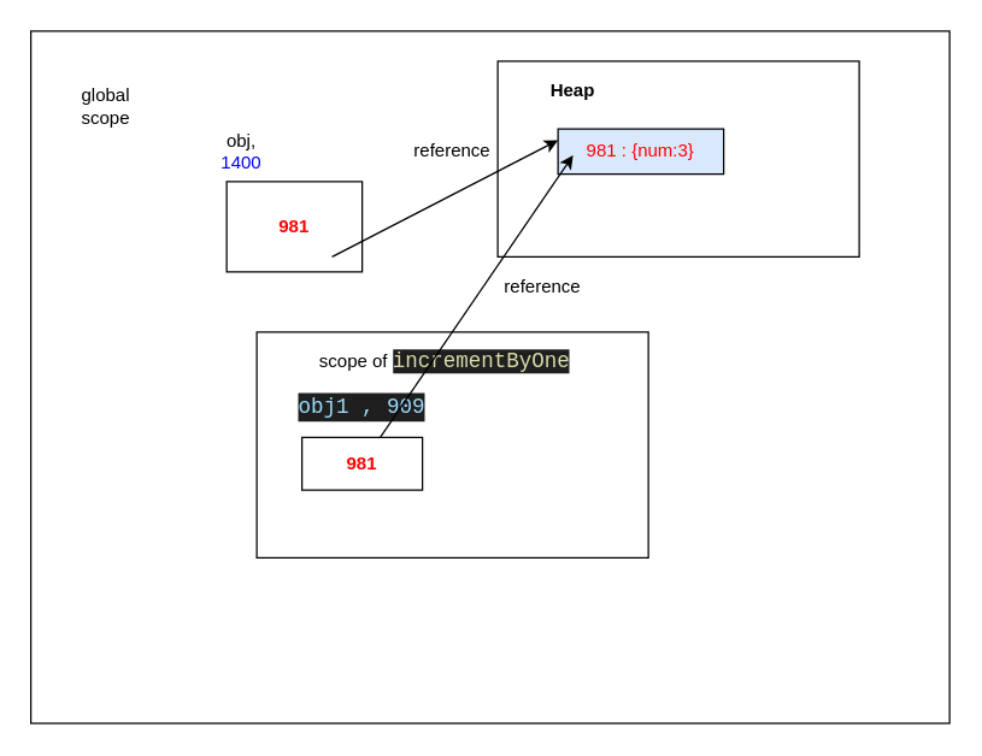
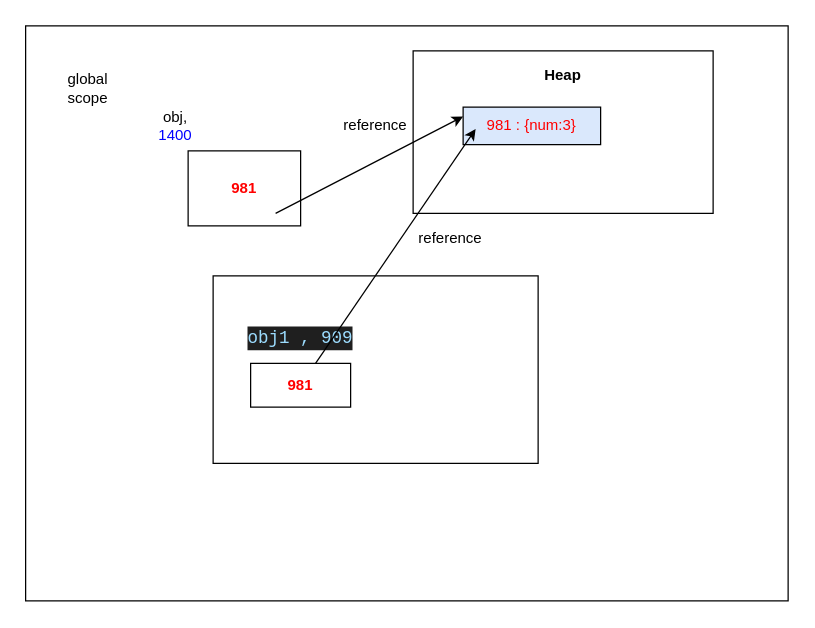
  <mxCell id="0" />
  <mxCell id="1" parent="0" />
  <mxCell id="2" value="" style="rounded=0;whiteSpace=wrap;html=1;" parent="1" vertex="1"><mxGeometry x="20" y="20" width="610" height="460" as="geometry" /></mxCell>
  <mxCell id="3" value="global scope&lt;br&gt;" style="text;html=1;strokeColor=none;fillColor=none;align=center;verticalAlign=middle;whiteSpace=wrap;rounded=0;" parent="1" vertex="1"><mxGeometry x="50" y="60" width="40" height="20" as="geometry" /></mxCell>
  <mxCell id="4" value="&lt;b&gt;&lt;font color=&quot;#ff0000&quot;&gt;981&lt;/font&gt;&lt;/b&gt;" style="rounded=0;whiteSpace=wrap;html=1;" parent="1" vertex="1"><mxGeometry x="150" y="120" width="90" height="60" as="geometry" /></mxCell>
- <mxCell id="5" value="obj, &lt;font color=&quot;#0000ff&quot;&gt;1400&lt;/font&gt;" style="text;html=1;strokeColor=none;fillColor=none;align=center;verticalAlign=middle;whiteSpace=wrap;rounded=0;" parent="1" vertex="1"><mxGeometry x="140" y="90" width="40" height="20" as="geometry" /></mxCell>
+ <mxCell id="5" value="obj, &lt;font color=&quot;#0000ff&quot;&gt;1400&lt;/font&gt;" style="text;html=1;strokeColor=none;fillColor=none;align=center;verticalAlign=middle;whiteSpace=wrap;rounded=0;" parent="1" vertex="1"><mxGeometry x="120" y="90" width="40" height="20" as="geometry" /></mxCell>
  <mxCell id="6" value="" style="rounded=0;whiteSpace=wrap;html=1;" parent="1" vertex="1"><mxGeometry x="170" y="220" width="260" height="150" as="geometry" /></mxCell>
- <mxCell id="7" value="scope of&amp;nbsp;&lt;span style=&quot;color: rgb(220 , 220 , 170) ; background-color: rgb(31 , 31 , 31) ; font-family: &amp;#34;consolas&amp;#34; , &amp;#34;courier new&amp;#34; , monospace ; font-size: 14px&quot;&gt;incrementByOne&lt;/span&gt;" style="text;html=1;strokeColor=none;fillColor=none;align=center;verticalAlign=middle;whiteSpace=wrap;rounded=0;" parent="1" vertex="1"><mxGeometry x="190" y="230" width="210" height="20" as="geometry" /></mxCell>
  <mxCell id="8" value="&lt;b&gt;&lt;font color=&quot;#ff0000&quot;&gt;981&lt;/font&gt;&lt;/b&gt;" style="rounded=0;whiteSpace=wrap;html=1;" parent="1" vertex="1"><mxGeometry x="200" y="290" width="80" height="35" as="geometry" /></mxCell>
  <mxCell id="9" value="&lt;div style=&quot;color: rgb(204 , 204 , 204) ; background-color: rgb(31 , 31 , 31) ; font-family: &amp;#34;consolas&amp;#34; , &amp;#34;courier new&amp;#34; , monospace ; font-size: 14px ; line-height: 19px&quot;&gt;&lt;span style=&quot;color: #9cdcfe&quot;&gt;obj1 , 909&lt;/span&gt;&lt;/div&gt;" style="text;html=1;strokeColor=none;fillColor=none;align=center;verticalAlign=middle;whiteSpace=wrap;rounded=0;" parent="1" vertex="1"><mxGeometry x="190" y="260" width="100" height="20" as="geometry" /></mxCell>
  <mxCell id="10" value="" style="rounded=0;whiteSpace=wrap;html=1;" vertex="1" parent="1"><mxGeometry x="330" y="40" width="240" height="130" as="geometry" /></mxCell>
- <mxCell id="11" value="&lt;b&gt;Heap&lt;/b&gt;" style="text;html=1;strokeColor=none;fillColor=none;align=center;verticalAlign=middle;whiteSpace=wrap;rounded=0;" vertex="1" parent="1"><mxGeometry x="360" y="50" width="40" height="20" as="geometry" /></mxCell>
+ <mxCell id="11" value="&lt;b&gt;Heap&lt;/b&gt;" style="text;html=1;strokeColor=none;fillColor=none;align=center;verticalAlign=middle;whiteSpace=wrap;rounded=0;" vertex="1" parent="1"><mxGeometry x="430" y="50" width="40" height="20" as="geometry" /></mxCell>
  <mxCell id="12" value="&lt;font color=&quot;#ff0000&quot;&gt;981 : {num:3}&lt;/font&gt;" style="rounded=0;whiteSpace=wrap;html=1;fillColor=#dae8fc;" vertex="1" parent="1"><mxGeometry x="370" y="85" width="110" height="30" as="geometry" /></mxCell>
  <mxCell id="13" value="" style="endArrow=classic;html=1;entryX=0;entryY=0.25;entryDx=0;entryDy=0;" edge="1" parent="1" target="12"><mxGeometry width="50" height="50" relative="1" as="geometry"><mxPoint x="220" y="170" as="sourcePoint" /><mxPoint x="270" y="120" as="targetPoint" /></mxGeometry></mxCell>
  <mxCell id="14" value="" style="endArrow=classic;html=1;entryX=0;entryY=0.25;entryDx=0;entryDy=0;" edge="1" parent="1" source="8"><mxGeometry width="50" height="50" relative="1" as="geometry"><mxPoint x="230" y="180" as="sourcePoint" /><mxPoint x="380" y="102.5" as="targetPoint" /></mxGeometry></mxCell>
  <mxCell id="15" value="reference" style="text;html=1;strokeColor=none;fillColor=none;align=center;verticalAlign=middle;whiteSpace=wrap;rounded=0;" vertex="1" parent="1"><mxGeometry x="280" y="90" width="40" height="20" as="geometry" /></mxCell>
  <mxCell id="16" value="reference" style="text;html=1;strokeColor=none;fillColor=none;align=center;verticalAlign=middle;whiteSpace=wrap;rounded=0;" vertex="1" parent="1"><mxGeometry x="340" y="180" width="40" height="20" as="geometry" /></mxCell>
